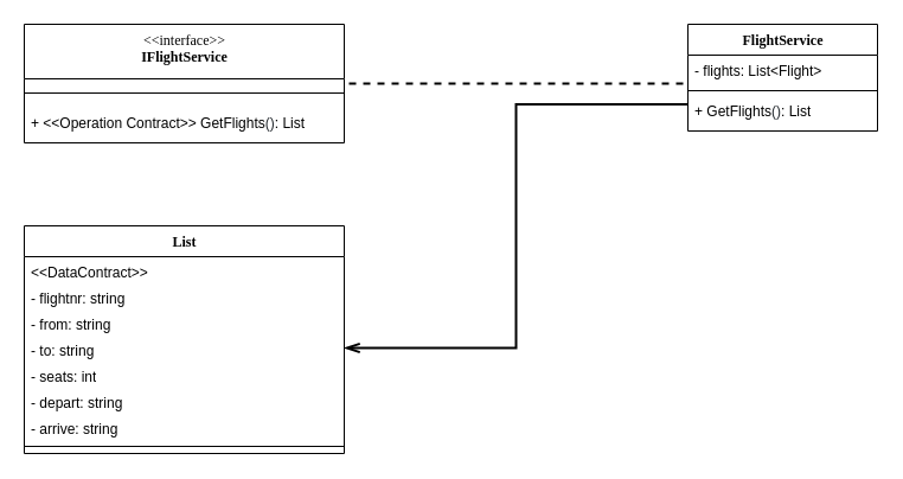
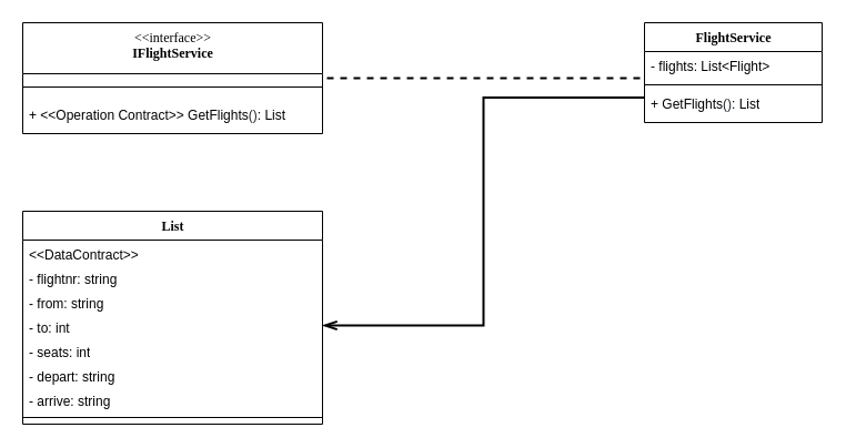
  <mxCell id="0" />
  <mxCell id="1" parent="0" />
  <mxCell id="2" value="&lt;span style=&quot;font-weight: normal&quot;&gt;&amp;lt;&amp;lt;interface&amp;gt;&amp;gt;&lt;/span&gt;&lt;br&gt;IFlightService" style="swimlane;html=1;fontStyle=1;align=center;verticalAlign=top;childLayout=stackLayout;horizontal=1;startSize=46;horizontalStack=0;resizeParent=1;resizeLast=0;collapsible=1;marginBottom=0;swimlaneFillColor=#ffffff;rounded=0;shadow=0;comic=0;labelBackgroundColor=none;strokeWidth=1;fillColor=none;fontFamily=Verdana;fontSize=12" parent="1" vertex="1"><mxGeometry x="20" y="20" width="270" height="100" as="geometry"><mxRectangle x="90" y="120" width="130" height="30" as="alternateBounds" /></mxGeometry></mxCell>
  <mxCell id="3" value="" style="line;html=1;strokeWidth=1;fillColor=none;align=left;verticalAlign=middle;spacingTop=-1;spacingLeft=3;spacingRight=3;rotatable=0;labelPosition=right;points=[];portConstraint=eastwest;" parent="2" vertex="1"><mxGeometry y="46" width="270" height="24" as="geometry" /></mxCell>
  <mxCell id="4" value="+ &amp;lt;&amp;lt;Operation Contract&amp;gt;&amp;gt;&amp;nbsp;&lt;span class=&quot;pl-en&quot; style=&quot;box-sizing: border-box ; white-space: pre ; background-color: rgb(255 , 255 , 255)&quot;&gt;GetFlights&lt;/span&gt;&lt;span style=&quot;color: rgb(36 , 41 , 46) ; font-family: , &amp;#34;consolas&amp;#34; , &amp;#34;liberation mono&amp;#34; , &amp;#34;menlo&amp;#34; , monospace ; white-space: pre ; background-color: rgb(255 , 255 , 255)&quot;&gt;()&lt;/span&gt;: List" style="text;html=1;strokeColor=none;fillColor=none;align=left;verticalAlign=top;spacingLeft=4;spacingRight=4;whiteSpace=wrap;overflow=hidden;rotatable=0;points=[[0,0.5],[1,0.5]];portConstraint=eastwest;" parent="2" vertex="1"><mxGeometry y="70" width="270" height="30" as="geometry" /></mxCell>
  <mxCell id="5" style="edgeStyle=elbowEdgeStyle;html=1;labelBackgroundColor=none;startFill=0;endArrow=none;endFill=0;fontFamily=Verdana;fontSize=12;elbow=vertical;dashed=1;entryX=1;entryY=0.5;entryDx=0;entryDy=0;strokeWidth=2;endSize=9;startSize=9;targetPerimeterSpacing=4;sourcePerimeterSpacing=4;jumpSize=6;" parent="1" source="7" target="2" edge="1"><mxGeometry relative="1" as="geometry"><mxPoint x="290" y="45" as="targetPoint" /></mxGeometry></mxCell>
  <mxCell id="6" style="edgeStyle=orthogonalEdgeStyle;rounded=0;jumpSize=6;orthogonalLoop=1;jettySize=auto;html=1;exitX=0;exitY=0.75;exitDx=0;exitDy=0;entryX=1;entryY=0.5;entryDx=0;entryDy=0;startSize=9;sourcePerimeterSpacing=4;endArrow=openThin;endFill=0;endSize=9;targetPerimeterSpacing=4;strokeWidth=2;" edge="1" parent="1" source="7" target="15"><mxGeometry relative="1" as="geometry" /></mxCell>
  <mxCell id="7" value="FlightService" style="swimlane;html=1;fontStyle=1;align=center;verticalAlign=top;childLayout=stackLayout;horizontal=1;startSize=26;horizontalStack=0;resizeParent=1;resizeLast=0;collapsible=1;marginBottom=0;swimlaneFillColor=#ffffff;rounded=0;shadow=0;comic=0;labelBackgroundColor=none;strokeWidth=1;fillColor=none;fontFamily=Verdana;fontSize=12" parent="1" vertex="1"><mxGeometry x="580" y="20" width="160" height="90" as="geometry" /></mxCell>
  <mxCell id="8" value="- flights: List&amp;lt;Flight&amp;gt;" style="text;html=1;strokeColor=none;fillColor=none;align=left;verticalAlign=top;spacingLeft=4;spacingRight=4;whiteSpace=wrap;overflow=hidden;rotatable=0;points=[[0,0.5],[1,0.5]];portConstraint=eastwest;" parent="7" vertex="1"><mxGeometry y="26" width="160" height="26" as="geometry" /></mxCell>
  <mxCell id="9" value="" style="line;html=1;strokeWidth=1;fillColor=none;align=left;verticalAlign=middle;spacingTop=-1;spacingLeft=3;spacingRight=3;rotatable=0;labelPosition=right;points=[];portConstraint=eastwest;" parent="7" vertex="1"><mxGeometry y="52" width="160" height="8" as="geometry" /></mxCell>
  <mxCell id="10" value="+&amp;nbsp;&lt;span class=&quot;pl-en&quot; style=&quot;box-sizing: border-box ; white-space: pre ; background-color: rgb(255 , 255 , 255)&quot;&gt;GetFlights&lt;/span&gt;&lt;span style=&quot;color: rgb(36 , 41 , 46) ; white-space: pre ; background-color: rgb(255 , 255 , 255)&quot;&gt;()&lt;/span&gt;: List" style="text;html=1;strokeColor=none;fillColor=none;align=left;verticalAlign=top;spacingLeft=4;spacingRight=4;whiteSpace=wrap;overflow=hidden;rotatable=0;points=[[0,0.5],[1,0.5]];portConstraint=eastwest;" parent="7" vertex="1"><mxGeometry y="60" width="160" height="26" as="geometry" /></mxCell>
  <mxCell id="11" value="List" style="swimlane;html=1;fontStyle=1;align=center;verticalAlign=top;childLayout=stackLayout;horizontal=1;startSize=26;horizontalStack=0;resizeParent=1;resizeLast=0;collapsible=1;marginBottom=0;swimlaneFillColor=#ffffff;rounded=0;shadow=0;comic=0;labelBackgroundColor=none;strokeWidth=1;fillColor=none;fontFamily=Verdana;fontSize=12" vertex="1" parent="1"><mxGeometry x="20" y="190" width="270" height="192" as="geometry" /></mxCell>
  <mxCell id="12" value="&amp;lt;&amp;lt;DataContract&amp;gt;&amp;gt;" style="text;html=1;strokeColor=none;fillColor=none;align=left;verticalAlign=top;spacingLeft=4;spacingRight=4;whiteSpace=wrap;overflow=hidden;rotatable=0;points=[[0,0.5],[1,0.5]];portConstraint=eastwest;" vertex="1" parent="11"><mxGeometry y="26" width="270" height="22" as="geometry" /></mxCell>
  <mxCell id="13" value="- flightnr: string" style="text;html=1;strokeColor=none;fillColor=none;align=left;verticalAlign=top;spacingLeft=4;spacingRight=4;whiteSpace=wrap;overflow=hidden;rotatable=0;points=[[0,0.5],[1,0.5]];portConstraint=eastwest;" vertex="1" parent="11"><mxGeometry y="48" width="270" height="22" as="geometry" /></mxCell>
  <mxCell id="14" value="- from: string" style="text;html=1;strokeColor=none;fillColor=none;align=left;verticalAlign=top;spacingLeft=4;spacingRight=4;whiteSpace=wrap;overflow=hidden;rotatable=0;points=[[0,0.5],[1,0.5]];portConstraint=eastwest;" vertex="1" parent="11"><mxGeometry y="70" width="270" height="22" as="geometry" /></mxCell>
- <mxCell id="15" value="- to: string" style="text;html=1;strokeColor=none;fillColor=none;align=left;verticalAlign=top;spacingLeft=4;spacingRight=4;whiteSpace=wrap;overflow=hidden;rotatable=0;points=[[0,0.5],[1,0.5]];portConstraint=eastwest;" vertex="1" parent="11"><mxGeometry y="92" width="270" height="22" as="geometry" /></mxCell>
+ <mxCell id="15" value="- to: int" style="text;html=1;strokeColor=none;fillColor=none;align=left;verticalAlign=top;spacingLeft=4;spacingRight=4;whiteSpace=wrap;overflow=hidden;rotatable=0;points=[[0,0.5],[1,0.5]];portConstraint=eastwest;" vertex="1" parent="11"><mxGeometry y="92" width="270" height="22" as="geometry" /></mxCell>
  <mxCell id="16" value="- seats: int" style="text;html=1;strokeColor=none;fillColor=none;align=left;verticalAlign=top;spacingLeft=4;spacingRight=4;whiteSpace=wrap;overflow=hidden;rotatable=0;points=[[0,0.5],[1,0.5]];portConstraint=eastwest;" vertex="1" parent="11"><mxGeometry y="114" width="270" height="22" as="geometry" /></mxCell>
  <mxCell id="17" value="- depart: string" style="text;html=1;strokeColor=none;fillColor=none;align=left;verticalAlign=top;spacingLeft=4;spacingRight=4;whiteSpace=wrap;overflow=hidden;rotatable=0;points=[[0,0.5],[1,0.5]];portConstraint=eastwest;" vertex="1" parent="11"><mxGeometry y="136" width="270" height="22" as="geometry" /></mxCell>
  <mxCell id="18" value="- arrive: string" style="text;html=1;strokeColor=none;fillColor=none;align=left;verticalAlign=top;spacingLeft=4;spacingRight=4;whiteSpace=wrap;overflow=hidden;rotatable=0;points=[[0,0.5],[1,0.5]];portConstraint=eastwest;" vertex="1" parent="11"><mxGeometry y="158" width="270" height="22" as="geometry" /></mxCell>
  <mxCell id="19" value="" style="line;html=1;strokeWidth=1;fillColor=none;align=left;verticalAlign=middle;spacingTop=-1;spacingLeft=3;spacingRight=3;rotatable=0;labelPosition=right;points=[];portConstraint=eastwest;" vertex="1" parent="11"><mxGeometry y="180" width="270" height="12" as="geometry" /></mxCell>
